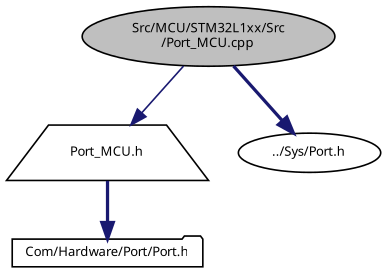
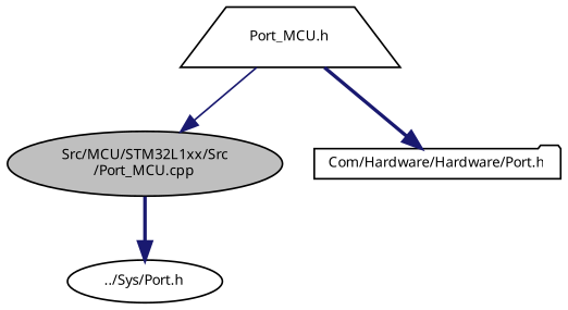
  digraph {
    node [color=black fillcolor=white fontname=Sans fontsize=8 shape=ellipse style=filled]
    edge [color=midnightblue fontname=Sans fontsize=8 labelfontname=Sans labelfontsize=8 style=bold]
    n1 [fillcolor=grey75 fontcolor=black height=0.2 label="Src/MCU/STM32L1xx/Src\l/Port_MCU.cpp" width=0.4]
    n2 [height=0.2 label="Port_MCU.h" shape=trapezium width=0.4]
    n3 [height=0.2 label="../Sys/Port.h" width=0.4]
-   n4 [height=0.2 label="Com/Hardware/Port/Port.h" shape=folder width=0.4]
-   n1 -> n2 [style=solid]
+   n4 [height=0.2 label="Com/Hardware/Hardware/Port.h" shape=folder width=0.4]
+   n2 -> n1 [style=solid]
    n1 -> n3
    n2 -> n4
  }
